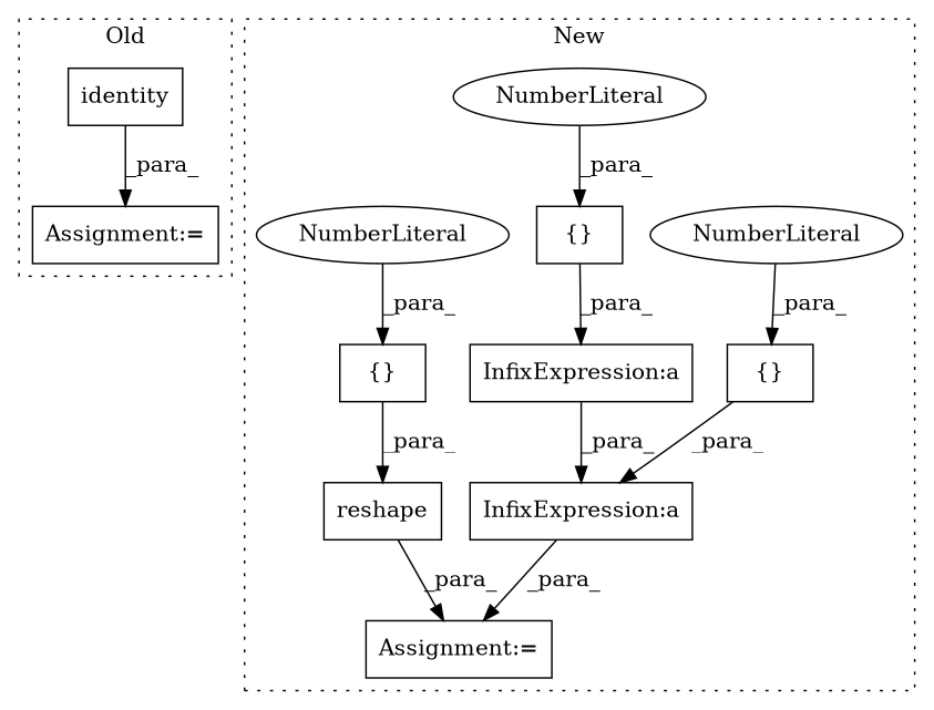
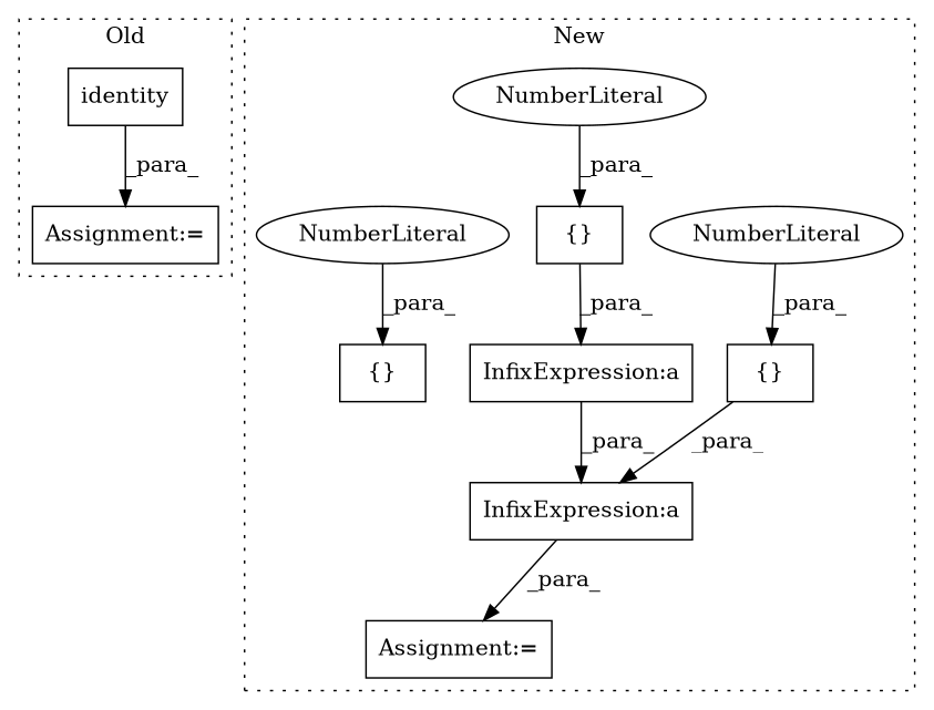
  digraph {
    node [a=4 l=1 shape=box]
    n1 [a=32 l="9,1" label=identity s="13071,13081"]
    n2 [a=7 label="Assignment:=" s=13059]
    n3 [l="1,1" label="{}" s="13506,13508"]
    n4 [a=27 l=3 label="InfixExpression:a" s=13494]
    n5 [a=27 l=3 label="InfixExpression:a" s=13484]
    n6 [a=34 label=NumberLiteral s=13507 shape=ellipse]
    n7 [l="1,1" label="{}" s="13481,13483"]
    n8 [a=34 label=NumberLiteral s=13482 shape=ellipse]
    n9 [a=7 label="Assignment:=" s=13421]
    n10 [l="1,1" label="{}" s="13338,13356"]
    n11 [a=34 label=NumberLiteral s=13339 shape=ellipse]
-   n12 [a=32 l="8,1" label=reshape s="13319,13357"]
    subgraph cluster_1 {
      label=Old
      style=dotted
      n1
      n2
    }
    subgraph cluster_2 {
      label=New
      style=dotted
      n3
      n4
      n5
      n6
      n7
      n8
      n9
      n10
      n11
-     n12
    }
    n1 -> n2 [label=_para_]
    n3 -> n4 [label=_para_]
    n4 -> n9 [label=_para_]
    n5 -> n4 [label=_para_]
    n6 -> n3 [label=_para_]
    n7 -> n5 [label=_para_]
    n8 -> n7 [label=_para_]
-   n10 -> n12 [label=_para_]
    n11 -> n10 [label=_para_]
-   n12 -> n9 [label=_para_]
  }
